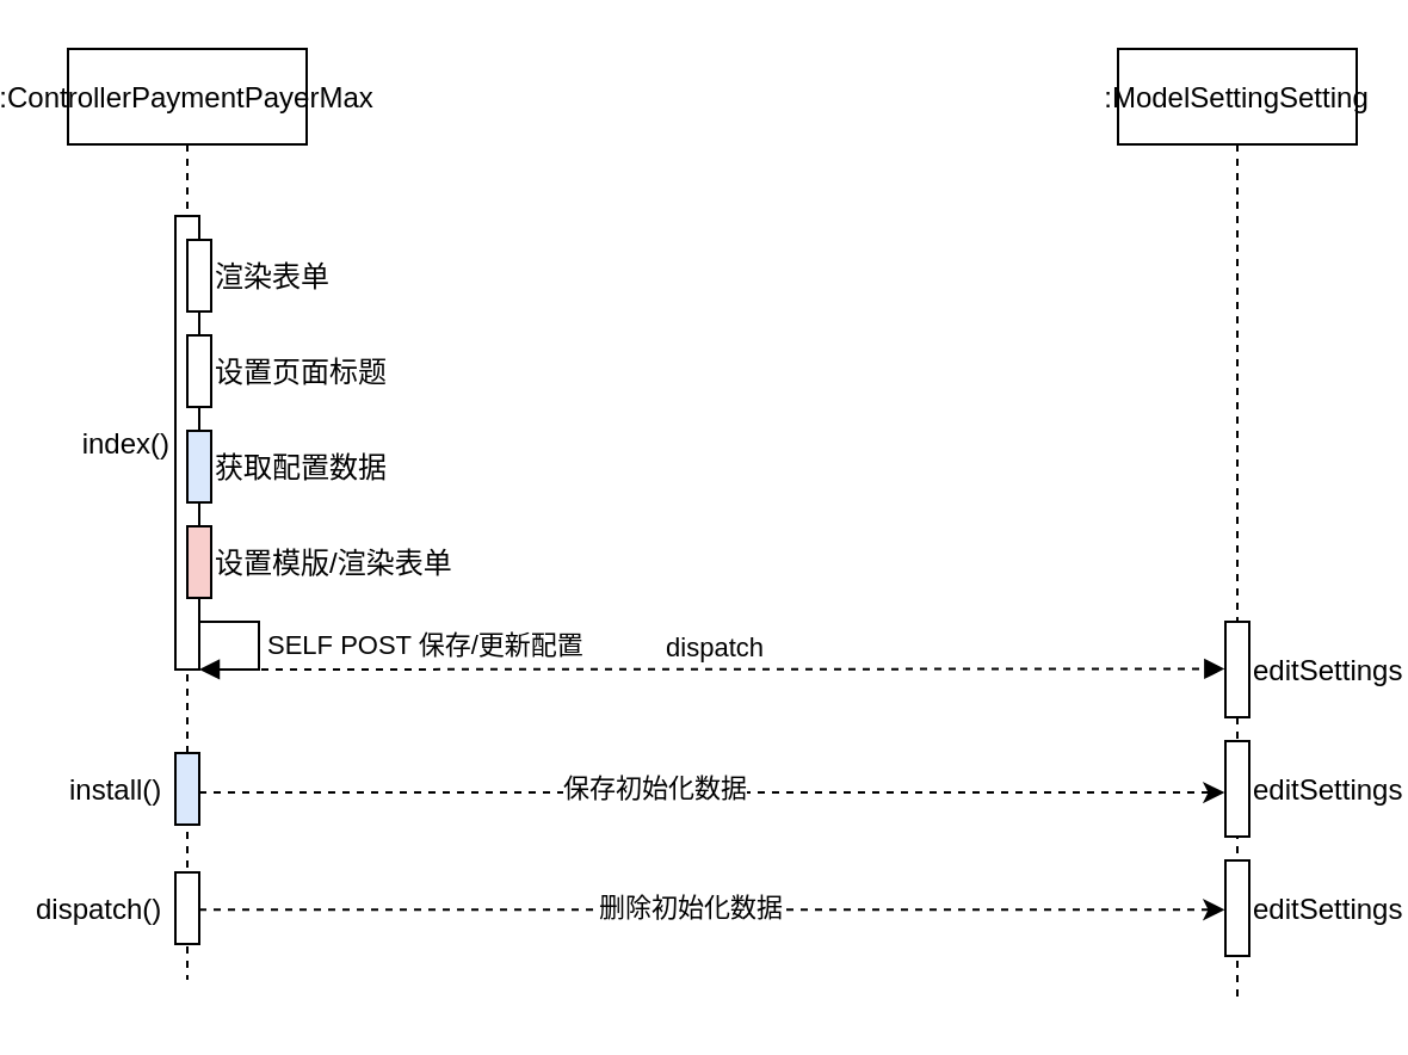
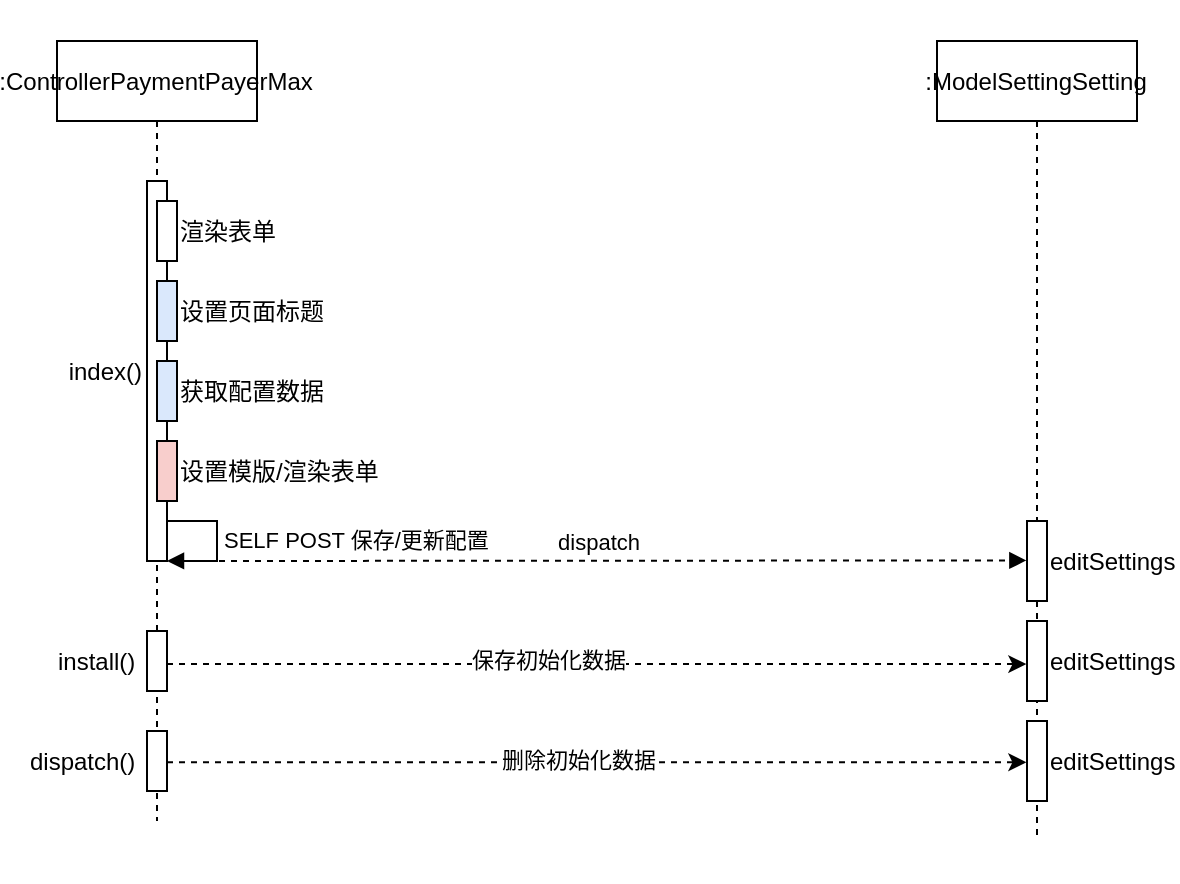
  <mxCell id="0" />
  <mxCell id="1" parent="0" />
  <mxCell id="2" value=":ControllerPaymentPayerMax" style="shape=umlLifeline;perimeter=lifelinePerimeter;container=1;collapsible=0;recursiveResize=0;rounded=0;shadow=0;strokeWidth=1;" vertex="1" parent="1"><mxGeometry x="20" y="20" width="100" height="390" as="geometry" /></mxCell>
  <mxCell id="3" value="index()" style="points=[];perimeter=orthogonalPerimeter;rounded=0;shadow=0;strokeWidth=1;labelPosition=left;verticalLabelPosition=middle;align=right;verticalAlign=middle;" vertex="1" parent="2"><mxGeometry x="45" y="70" width="10" height="190" as="geometry" /></mxCell>
  <mxCell id="4" value="渲染表单" style="points=[];perimeter=orthogonalPerimeter;rounded=0;shadow=0;strokeWidth=1;labelPosition=right;verticalLabelPosition=middle;align=left;verticalAlign=middle;" vertex="1" parent="2"><mxGeometry x="50" y="80" width="10" height="30" as="geometry" /></mxCell>
- <mxCell id="5" value="设置页面标题" style="points=[];perimeter=orthogonalPerimeter;rounded=0;shadow=0;strokeWidth=1;labelPosition=right;verticalLabelPosition=middle;align=left;verticalAlign=middle;" vertex="1" parent="2"><mxGeometry x="50" y="120" width="10" height="30" as="geometry" /></mxCell>
+ <mxCell id="5" value="设置页面标题" style="points=[];perimeter=orthogonalPerimeter;rounded=0;shadow=0;strokeWidth=1;labelPosition=right;verticalLabelPosition=middle;align=left;verticalAlign=middle;fillColor=#dae8fc;" vertex="1" parent="2"><mxGeometry x="50" y="120" width="10" height="30" as="geometry" /></mxCell>
  <mxCell id="6" value="获取配置数据" style="points=[];perimeter=orthogonalPerimeter;rounded=0;shadow=0;strokeWidth=1;labelPosition=right;verticalLabelPosition=middle;align=left;verticalAlign=middle;fillColor=#dae8fc;" vertex="1" parent="2"><mxGeometry x="50" y="160" width="10" height="30" as="geometry" /></mxCell>
  <mxCell id="7" value="设置模版/渲染表单" style="points=[];perimeter=orthogonalPerimeter;rounded=0;shadow=0;strokeWidth=1;labelPosition=right;verticalLabelPosition=middle;align=left;verticalAlign=middle;fillColor=#f8cecc;" vertex="1" parent="2"><mxGeometry x="50" y="200" width="10" height="30" as="geometry" /></mxCell>
  <mxCell id="8" value="SELF POST 保存/更新配置" style="edgeStyle=orthogonalEdgeStyle;html=1;align=left;spacingLeft=2;endArrow=block;rounded=0;entryX=1;entryY=0;" edge="1" parent="2"><mxGeometry relative="1" as="geometry"><mxPoint x="55" y="240" as="sourcePoint" /><Array as="points"><mxPoint x="80" y="239.99" /></Array><mxPoint x="55.0" y="259.99" as="targetPoint" /></mxGeometry></mxCell>
  <mxCell id="9" value="dispatch() " style="points=[];perimeter=orthogonalPerimeter;rounded=0;shadow=0;strokeWidth=1;labelPosition=left;verticalLabelPosition=middle;align=right;verticalAlign=middle;" vertex="1" parent="2"><mxGeometry x="45" y="345" width="10" height="30" as="geometry" /></mxCell>
- <mxCell id="10" value="install() " style="points=[];perimeter=orthogonalPerimeter;rounded=0;shadow=0;strokeWidth=1;labelPosition=left;verticalLabelPosition=middle;align=right;verticalAlign=middle;fillColor=#dae8fc;" vertex="1" parent="2"><mxGeometry x="45" y="295" width="10" height="30" as="geometry" /></mxCell>
+ <mxCell id="10" value="install() " style="points=[];perimeter=orthogonalPerimeter;rounded=0;shadow=0;strokeWidth=1;labelPosition=left;verticalLabelPosition=middle;align=right;verticalAlign=middle;" vertex="1" parent="2"><mxGeometry x="45" y="295" width="10" height="30" as="geometry" /></mxCell>
  <mxCell id="11" value=":ModelSettingSetting" style="shape=umlLifeline;perimeter=lifelinePerimeter;container=1;collapsible=0;recursiveResize=0;rounded=0;shadow=0;strokeWidth=1;" vertex="1" parent="1"><mxGeometry x="460" y="20" width="100" height="400" as="geometry" /></mxCell>
  <mxCell id="12" value="editSettings" style="points=[];perimeter=orthogonalPerimeter;rounded=0;shadow=0;strokeWidth=1;labelPosition=right;verticalLabelPosition=middle;align=left;verticalAlign=middle;" vertex="1" parent="11"><mxGeometry x="45" y="240" width="10" height="40" as="geometry" /></mxCell>
  <mxCell id="13" value="editSettings" style="points=[];perimeter=orthogonalPerimeter;rounded=0;shadow=0;strokeWidth=1;labelPosition=right;verticalLabelPosition=middle;align=left;verticalAlign=middle;" vertex="1" parent="11"><mxGeometry x="45" y="290" width="10" height="40" as="geometry" /></mxCell>
  <mxCell id="14" value="editSettings" style="points=[];perimeter=orthogonalPerimeter;rounded=0;shadow=0;strokeWidth=1;labelPosition=right;verticalLabelPosition=middle;align=left;verticalAlign=middle;" vertex="1" parent="11"><mxGeometry x="45" y="340" width="10" height="40" as="geometry" /></mxCell>
  <mxCell id="15" value="dispatch" style="html=1;verticalAlign=bottom;endArrow=block;entryX=-0.032;entryY=0.493;entryDx=0;entryDy=0;entryPerimeter=0;dashed=1;" edge="1" parent="1" target="12"><mxGeometry width="80" relative="1" as="geometry"><mxPoint x="77" y="280" as="sourcePoint" /><mxPoint x="501.82" y="280" as="targetPoint" /></mxGeometry></mxCell>
  <mxCell id="16" style="edgeStyle=none;html=1;entryX=-0.032;entryY=0.539;entryDx=0;entryDy=0;entryPerimeter=0;dashed=1;" edge="1" parent="1" source="10" target="13"><mxGeometry relative="1" as="geometry" /></mxCell>
  <mxCell id="17" value="保存初始化数据" style="edgeLabel;html=1;align=center;verticalAlign=middle;resizable=0;points=[];" vertex="1" connectable="0" parent="16"><mxGeometry x="-0.115" y="2" relative="1" as="geometry"><mxPoint as="offset" /></mxGeometry></mxCell>
  <mxCell id="18" style="edgeStyle=none;html=1;entryX=-0.032;entryY=0.516;entryDx=0;entryDy=0;entryPerimeter=0;dashed=1;" edge="1" parent="1" source="9" target="14"><mxGeometry relative="1" as="geometry" /></mxCell>
  <mxCell id="19" value="删除初始化数据" style="edgeLabel;html=1;align=center;verticalAlign=middle;resizable=0;points=[];" vertex="1" connectable="0" parent="18"><mxGeometry x="-0.2" relative="1" as="geometry"><mxPoint x="33" y="-1" as="offset" /></mxGeometry></mxCell>
